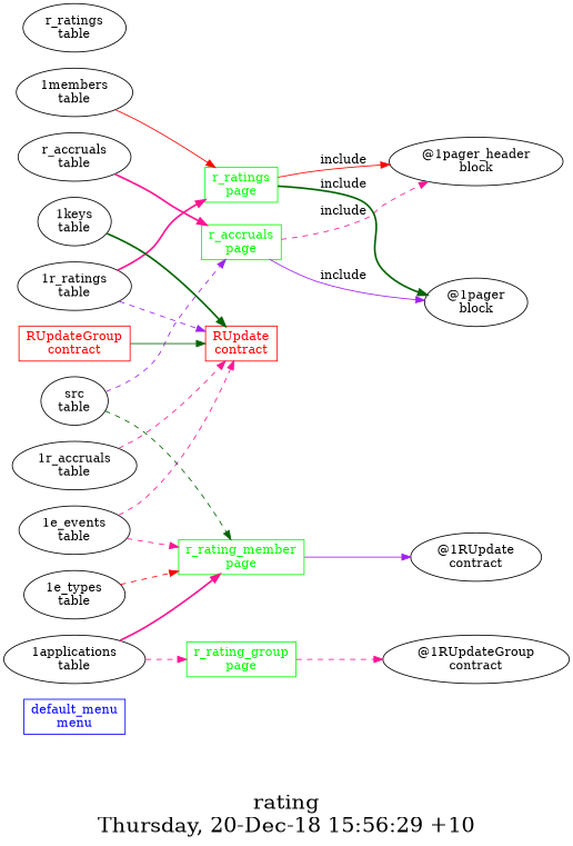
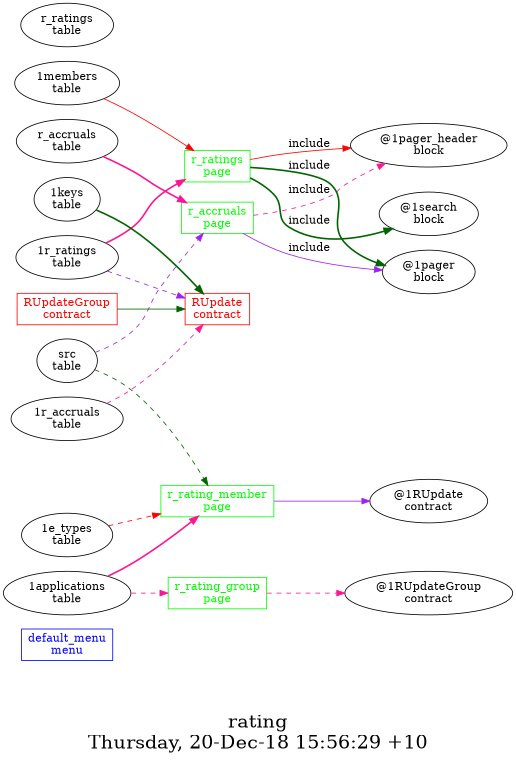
  digraph {
    fontsize=24
    label="rating\nThursday, 20-Dec-18 15:56:29 +10"
    nojustify=true
    ordering=out
    rankdir=LR
    edge [color=deeppink style=dashed]
    "default_menu\nmenu" [color=blue fontcolor=blue group=menus shape=record]
    "r_accruals\npage" [color=green fontcolor=green group=pages shape=record]
    "@1pager_header\nblock"
    "@1pager\nblock"
    "src\ntable"
    "r_rating_member\npage" [color=green fontcolor=green group=pages shape=record]
    "r_ratings\npage" [color=green fontcolor=green group=pages shape=record]
+   "@1search\nblock"
    "1e_types\ntable"
    "@1RUpdate\ncontract"
    "r_rating_group\npage" [color=green fontcolor=green group=pages shape=record]
    "@1RUpdateGroup\ncontract"
    "1applications\ntable"
-   "1e_events\ntable"
    "RUpdate\ncontract" [color=red fontcolor=red group=contracts shape=record]
    "1members\ntable"
    "1r_ratings\ntable"
    "1r_accruals\ntable"
    "1keys\ntable"
    "RUpdateGroup\ncontract" [color=red fontcolor=red group=contracts shape=record]
    "r_accruals\ntable" [group=tables]
    "r_ratings\ntable" [group=tables]
    "r_accruals\npage" -> "@1pager_header\nblock" [label=include]
    "r_accruals\npage" -> "@1pager\nblock" [color=purple label=include style=solid]
    "src\ntable" -> "r_accruals\npage" [color=purple]
    "src\ntable" -> "r_rating_member\npage" [color=darkgreen]
    "r_rating_member\npage" -> "@1RUpdate\ncontract" [color=purple style=solid]
    "r_ratings\npage" -> "@1pager_header\nblock" [color=red label=include style=solid]
    "r_ratings\npage" -> "@1pager\nblock" [color=darkgreen label=include style=bold]
+   "r_ratings\npage" -> "@1search\nblock" [color=darkgreen label=include style=bold]
    "1e_types\ntable" -> "r_rating_member\npage" [color=red]
    "r_rating_group\npage" -> "@1RUpdateGroup\ncontract"
    "1applications\ntable" -> "r_rating_member\npage" [style=bold]
    "1applications\ntable" -> "r_rating_group\npage"
-   "1e_events\ntable" -> "r_rating_member\npage"
-   "1e_events\ntable" -> "RUpdate\ncontract"
    "1members\ntable" -> "r_ratings\npage" [color=red style=solid]
    "1r_ratings\ntable" -> "r_ratings\npage" [style=bold]
    "1r_ratings\ntable" -> "RUpdate\ncontract" [color=purple]
    "1r_accruals\ntable" -> "RUpdate\ncontract"
    "1keys\ntable" -> "RUpdate\ncontract" [color=darkgreen style=bold]
    "RUpdateGroup\ncontract" -> "RUpdate\ncontract" [color=darkgreen style=solid]
    "r_accruals\ntable" -> "r_accruals\npage" [style=bold]
  }
